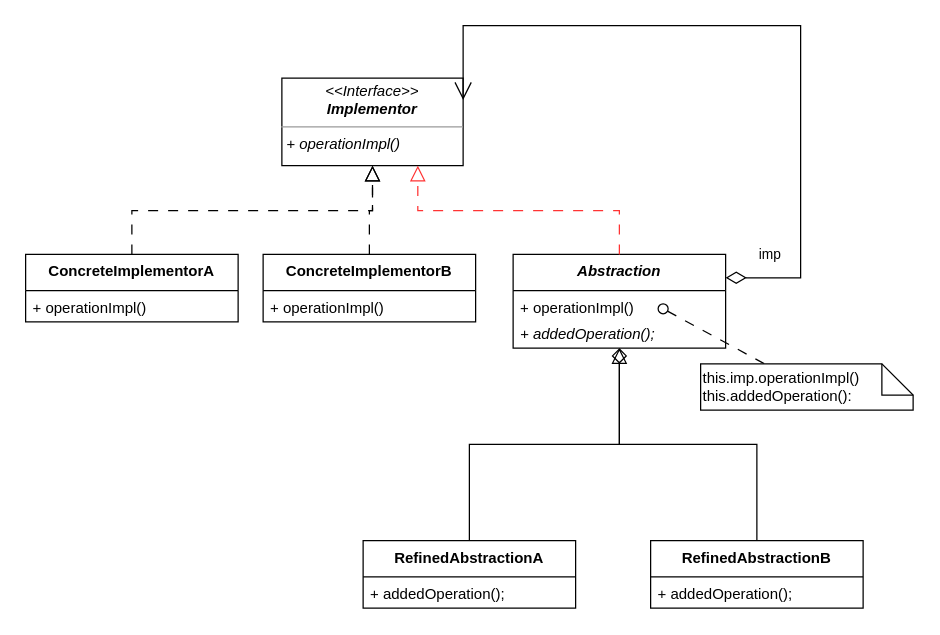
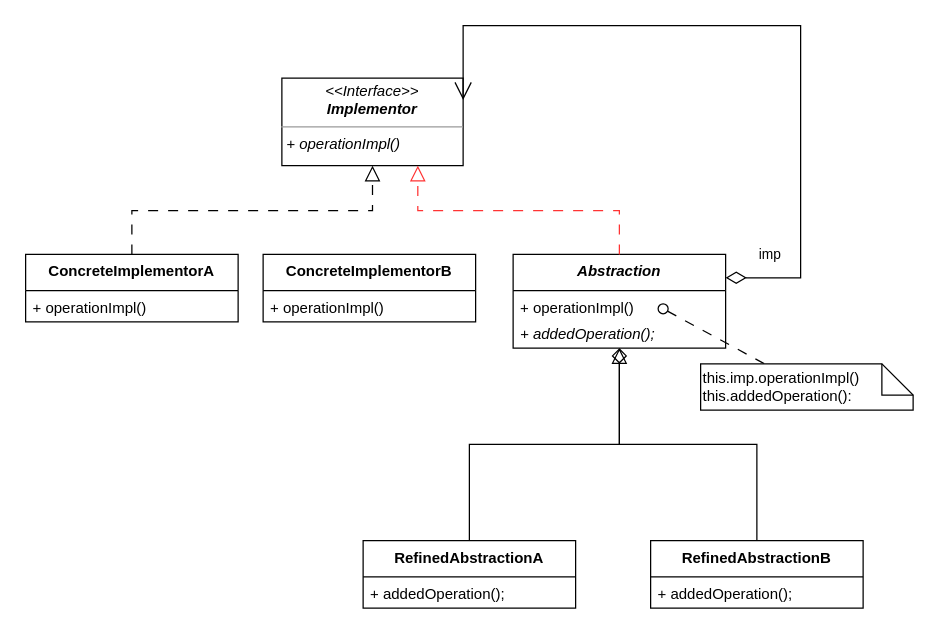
  <mxCell id="0" />
  <mxCell id="1" parent="0" />
  <mxCell id="2" value="" style="endArrow=block;endSize=10;endFill=0;shadow=0;strokeWidth=1;rounded=0;edgeStyle=elbowEdgeStyle;elbow=vertical;dashed=1;dashPattern=8 8;labelBackgroundColor=none;fontColor=default;entryX=0.5;entryY=1;entryDx=0;entryDy=0;" parent="1" source="4" target="3" edge="1"><mxGeometry width="160" relative="1" as="geometry"><mxPoint x="110" y="212" as="sourcePoint" /><mxPoint x="352.5" y="156" as="targetPoint" /></mxGeometry></mxCell>
  <mxCell id="3" value="&lt;p style=&quot;margin:0px;margin-top:4px;text-align:center;&quot;&gt;&lt;i&gt;&amp;lt;&amp;lt;Interface&amp;gt;&amp;gt;&lt;br&gt;&lt;/i&gt;&lt;i style=&quot;border-color: var(--border-color);&quot;&gt;&lt;b style=&quot;border-color: var(--border-color);&quot;&gt;Implementor&lt;/b&gt;&lt;/i&gt;&lt;i&gt;&lt;br&gt;&lt;/i&gt;&lt;/p&gt;&lt;hr size=&quot;1&quot;&gt;&lt;p style=&quot;margin:0px;margin-left:4px;&quot;&gt;&lt;/p&gt;&lt;p style=&quot;margin:0px;margin-left:4px;&quot;&gt;&lt;i style=&quot;border-color: var(--border-color);&quot;&gt;+ operationImpl()&lt;/i&gt;&lt;br&gt;&lt;/p&gt;" style="verticalAlign=top;align=left;overflow=fill;fontSize=12;fontFamily=Helvetica;html=1;" parent="1" vertex="1"><mxGeometry x="225" y="62" width="145" height="70" as="geometry" /></mxCell>
  <mxCell id="4" value="ConcreteImplementorA" style="swimlane;fontStyle=1;align=center;verticalAlign=top;childLayout=stackLayout;horizontal=1;startSize=29;horizontalStack=0;resizeParent=1;resizeParentMax=0;resizeLast=0;collapsible=1;marginBottom=0;" vertex="1" parent="1"><mxGeometry x="20" y="203" width="170" height="54" as="geometry" /></mxCell>
  <mxCell id="5" value="+ operationImpl()" style="text;strokeColor=none;fillColor=none;align=left;verticalAlign=top;spacingLeft=4;spacingRight=4;overflow=hidden;rotatable=0;points=[[0,0.5],[1,0.5]];portConstraint=eastwest;fontStyle=0" vertex="1" parent="4"><mxGeometry y="29" width="170" height="25" as="geometry" /></mxCell>
  <mxCell id="6" value="ConcreteImplementorB" style="swimlane;fontStyle=1;align=center;verticalAlign=top;childLayout=stackLayout;horizontal=1;startSize=29;horizontalStack=0;resizeParent=1;resizeParentMax=0;resizeLast=0;collapsible=1;marginBottom=0;" vertex="1" parent="1"><mxGeometry x="210" y="203" width="170" height="54" as="geometry" /></mxCell>
  <mxCell id="7" value="+ operationImpl()" style="text;strokeColor=none;fillColor=none;align=left;verticalAlign=top;spacingLeft=4;spacingRight=4;overflow=hidden;rotatable=0;points=[[0,0.5],[1,0.5]];portConstraint=eastwest;fontStyle=0" vertex="1" parent="6"><mxGeometry y="29" width="170" height="25" as="geometry" /></mxCell>
- <mxCell id="8" value="" style="endArrow=block;endSize=10;endFill=0;shadow=0;strokeWidth=1;rounded=0;edgeStyle=elbowEdgeStyle;elbow=vertical;dashed=1;dashPattern=8 8;labelBackgroundColor=none;fontColor=default;entryX=0.5;entryY=1;entryDx=0;entryDy=0;exitX=0.5;exitY=0;exitDx=0;exitDy=0;" edge="1" parent="1" source="6" target="3"><mxGeometry width="160" relative="1" as="geometry"><mxPoint x="120" y="222" as="sourcePoint" /><mxPoint x="353" y="82" as="targetPoint" /></mxGeometry></mxCell>
  <mxCell id="9" value="" style="endArrow=block;endSize=10;endFill=0;shadow=0;strokeWidth=1;rounded=0;edgeStyle=elbowEdgeStyle;elbow=vertical;labelBackgroundColor=none;fontColor=default;exitX=0.5;exitY=0;exitDx=0;exitDy=0;entryX=0.5;entryY=1;entryDx=0;entryDy=0;" edge="1" parent="1" target="12" source="17"><mxGeometry width="160" relative="1" as="geometry"><mxPoint x="375" y="433.5" as="sourcePoint" /><mxPoint x="490" y="273.5" as="targetPoint" /></mxGeometry></mxCell>
  <mxCell id="10" value="" style="html=1;verticalAlign=bottom;labelBackgroundColor=none;startArrow=oval;startFill=0;startSize=8;endArrow=none;rounded=0;dashed=1;dashPattern=8 8;" edge="1" parent="1"><mxGeometry x="-0.055" y="19" relative="1" as="geometry"><mxPoint x="530" y="246.5" as="sourcePoint" /><mxPoint x="611" y="290.5" as="targetPoint" /><mxPoint x="-1" as="offset" /></mxGeometry></mxCell>
  <mxCell id="11" value="" style="endArrow=diamond;endSize=10;endFill=0;shadow=0;strokeWidth=1;rounded=0;edgeStyle=elbowEdgeStyle;elbow=vertical;labelBackgroundColor=none;fontColor=default;exitX=0.5;exitY=0;exitDx=0;exitDy=0;entryX=0.5;entryY=1;entryDx=0;entryDy=0;" edge="1" parent="1" target="12" source="19"><mxGeometry width="160" relative="1" as="geometry"><mxPoint x="615" y="433.5" as="sourcePoint" /><mxPoint x="495" y="273.5" as="targetPoint" /></mxGeometry></mxCell>
  <mxCell id="12" value="Abstraction" style="swimlane;fontStyle=3;align=center;verticalAlign=top;childLayout=stackLayout;horizontal=1;startSize=29;horizontalStack=0;resizeParent=1;resizeParentMax=0;resizeLast=0;collapsible=1;marginBottom=0;" vertex="1" parent="1"><mxGeometry x="410" y="203" width="170" height="75" as="geometry" /></mxCell>
  <mxCell id="13" value="+ operationImpl()" style="text;strokeColor=none;fillColor=none;align=left;verticalAlign=top;spacingLeft=4;spacingRight=4;overflow=hidden;rotatable=0;points=[[0,0.5],[1,0.5]];portConstraint=eastwest;fontStyle=0" vertex="1" parent="12"><mxGeometry y="29" width="170" height="21" as="geometry" /></mxCell>
  <mxCell id="14" value="+ addedOperation();" style="text;strokeColor=none;fillColor=none;align=left;verticalAlign=top;spacingLeft=4;spacingRight=4;overflow=hidden;rotatable=0;points=[[0,0.5],[1,0.5]];portConstraint=eastwest;fontStyle=2" vertex="1" parent="12"><mxGeometry y="50" width="170" height="25" as="geometry" /></mxCell>
  <mxCell id="15" value="&lt;div&gt;this.imp.operationImpl()&lt;/div&gt;&lt;div&gt;this.addedOperation():&lt;/div&gt;" style="shape=note2;boundedLbl=1;whiteSpace=wrap;html=1;size=25;verticalAlign=middle;align=left;labelPosition=center;verticalLabelPosition=middle;" vertex="1" parent="1"><mxGeometry x="560" y="290.5" width="170" height="37" as="geometry" /></mxCell>
  <mxCell id="16" value="imp" style="endArrow=open;html=1;endSize=12;startArrow=diamondThin;startSize=14;startFill=0;edgeStyle=orthogonalEdgeStyle;align=left;verticalAlign=bottom;rounded=0;entryX=1;entryY=0.25;entryDx=0;entryDy=0;exitX=1;exitY=0.25;exitDx=0;exitDy=0;" edge="1" parent="1" source="12" target="3"><mxGeometry x="-0.915" y="10" relative="1" as="geometry"><mxPoint x="610" y="272" as="sourcePoint" /><mxPoint x="520" y="129" as="targetPoint" /><mxPoint as="offset" /><Array as="points"><mxPoint x="640" y="222" /><mxPoint x="640" y="20" /></Array></mxGeometry></mxCell>
  <mxCell id="17" value="RefinedAbstractionA" style="swimlane;fontStyle=1;align=center;verticalAlign=top;childLayout=stackLayout;horizontal=1;startSize=29;horizontalStack=0;resizeParent=1;resizeParentMax=0;resizeLast=0;collapsible=1;marginBottom=0;" vertex="1" parent="1"><mxGeometry x="290" y="432" width="170" height="54" as="geometry" /></mxCell>
  <mxCell id="18" value="+ addedOperation();" style="text;strokeColor=none;fillColor=none;align=left;verticalAlign=top;spacingLeft=4;spacingRight=4;overflow=hidden;rotatable=0;points=[[0,0.5],[1,0.5]];portConstraint=eastwest;fontStyle=0" vertex="1" parent="17"><mxGeometry y="29" width="170" height="25" as="geometry" /></mxCell>
  <mxCell id="19" value="RefinedAbstractionB" style="swimlane;fontStyle=1;align=center;verticalAlign=top;childLayout=stackLayout;horizontal=1;startSize=29;horizontalStack=0;resizeParent=1;resizeParentMax=0;resizeLast=0;collapsible=1;marginBottom=0;" vertex="1" parent="1"><mxGeometry x="520" y="432" width="170" height="54" as="geometry" /></mxCell>
  <mxCell id="20" value="+ addedOperation();" style="text;strokeColor=none;fillColor=none;align=left;verticalAlign=top;spacingLeft=4;spacingRight=4;overflow=hidden;rotatable=0;points=[[0,0.5],[1,0.5]];portConstraint=eastwest;fontStyle=0" vertex="1" parent="19"><mxGeometry y="29" width="170" height="25" as="geometry" /></mxCell>
  <mxCell id="21" value="" style="endArrow=block;endSize=10;endFill=0;shadow=0;strokeWidth=1;rounded=0;edgeStyle=elbowEdgeStyle;elbow=vertical;dashed=1;dashPattern=8 8;labelBackgroundColor=none;fontColor=default;entryX=0.75;entryY=1;entryDx=0;entryDy=0;strokeColor=#FF3333;" edge="1" parent="1" source="12" target="3"><mxGeometry width="160" relative="1" as="geometry"><mxPoint x="305" y="213" as="sourcePoint" /><mxPoint x="353" y="82" as="targetPoint" /></mxGeometry></mxCell>
